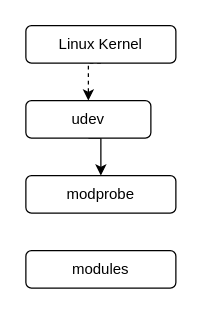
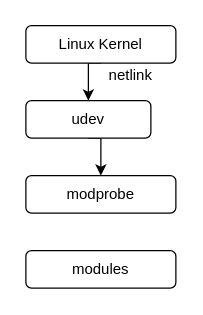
  <mxCell id="0" />
  <mxCell id="1" parent="0" />
- <mxCell id="2" style="edgeStyle=orthogonalEdgeStyle;rounded=0;orthogonalLoop=1;jettySize=auto;html=1;exitX=0.5;exitY=1;exitDx=0;exitDy=0;entryX=0.5;entryY=0;entryDx=0;entryDy=0;dashed=1;" edge="1" parent="1" source="3" target="5"><mxGeometry relative="1" as="geometry" /></mxCell>
+ <mxCell id="2" style="edgeStyle=orthogonalEdgeStyle;rounded=0;orthogonalLoop=1;jettySize=auto;html=1;exitX=0.5;exitY=1;exitDx=0;exitDy=0;entryX=0.5;entryY=0;entryDx=0;entryDy=0;" edge="1" parent="1" source="3" target="5"><mxGeometry relative="1" as="geometry" /></mxCell>
  <mxCell id="3" value="Linux Kernel" style="rounded=1;whiteSpace=wrap;html=1;" vertex="1" parent="1"><mxGeometry x="20" y="20" width="120" height="30" as="geometry" /></mxCell>
  <mxCell id="4" style="edgeStyle=orthogonalEdgeStyle;rounded=0;orthogonalLoop=1;jettySize=auto;html=1;exitX=0.5;exitY=1;exitDx=0;exitDy=0;entryX=0.5;entryY=0;entryDx=0;entryDy=0;" edge="1" parent="1" source="5" target="6"><mxGeometry relative="1" as="geometry" /></mxCell>
  <mxCell id="5" value="udev" style="rounded=1;whiteSpace=wrap;html=1;" vertex="1" parent="1"><mxGeometry x="20" y="80" width="100" height="30" as="geometry" /></mxCell>
  <mxCell id="6" value="modprobe" style="rounded=1;whiteSpace=wrap;html=1;" vertex="1" parent="1"><mxGeometry x="20" y="140" width="120" height="30" as="geometry" /></mxCell>
  <mxCell id="7" value="modules" style="rounded=1;whiteSpace=wrap;html=1;" vertex="1" parent="1"><mxGeometry x="20" y="200" width="120" height="30" as="geometry" /></mxCell>
+ <mxCell id="8" value="netlink" style="text;html=1;strokeColor=none;fillColor=none;align=center;verticalAlign=middle;whiteSpace=wrap;rounded=0;" vertex="1" parent="1"><mxGeometry x="84" y="50" width="40" height="20" as="geometry" /></mxCell>
